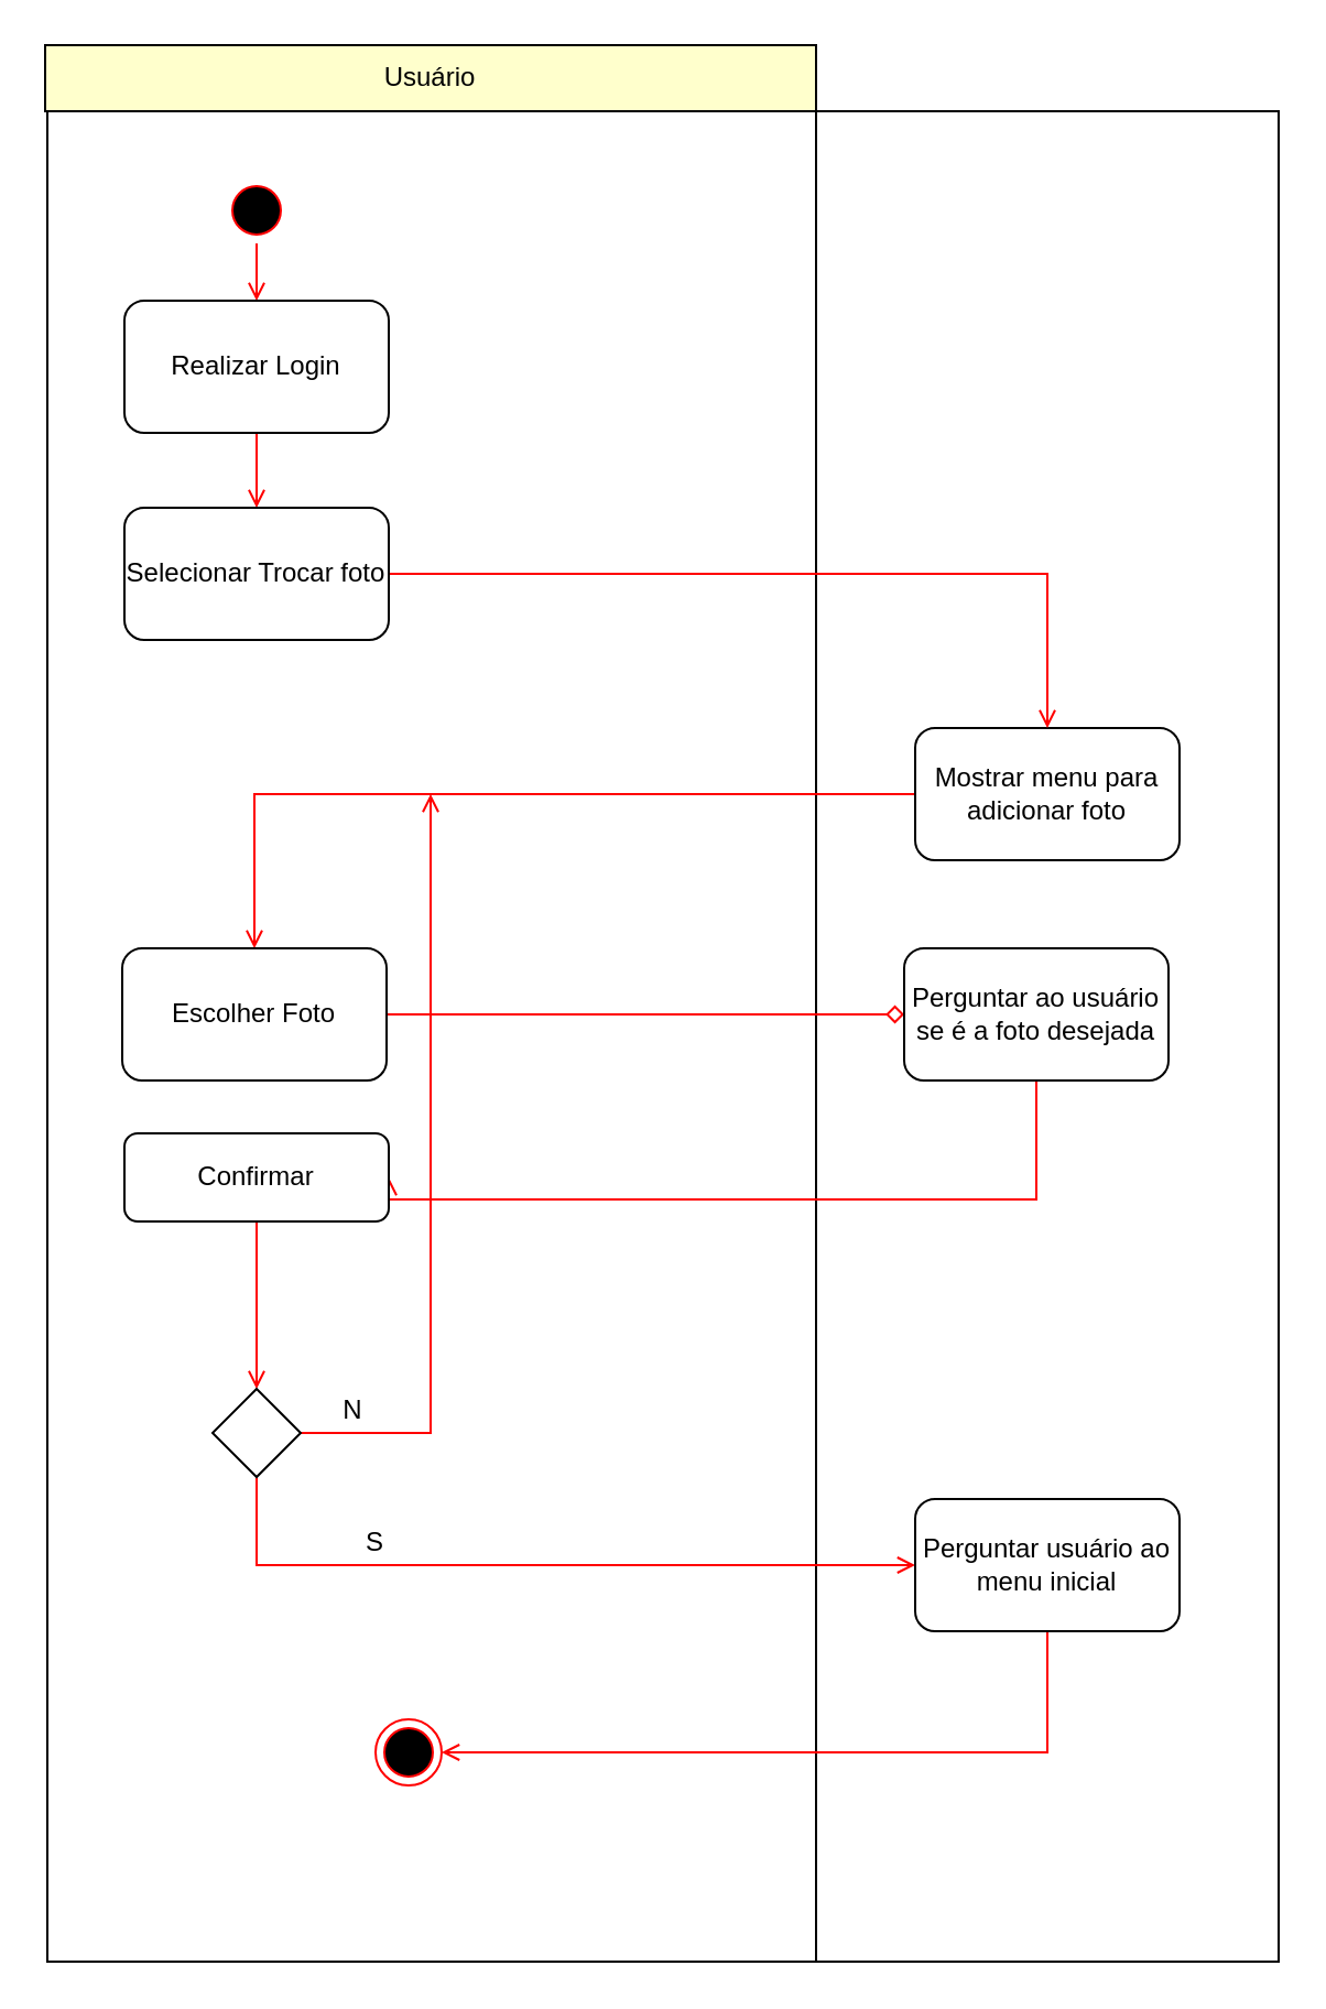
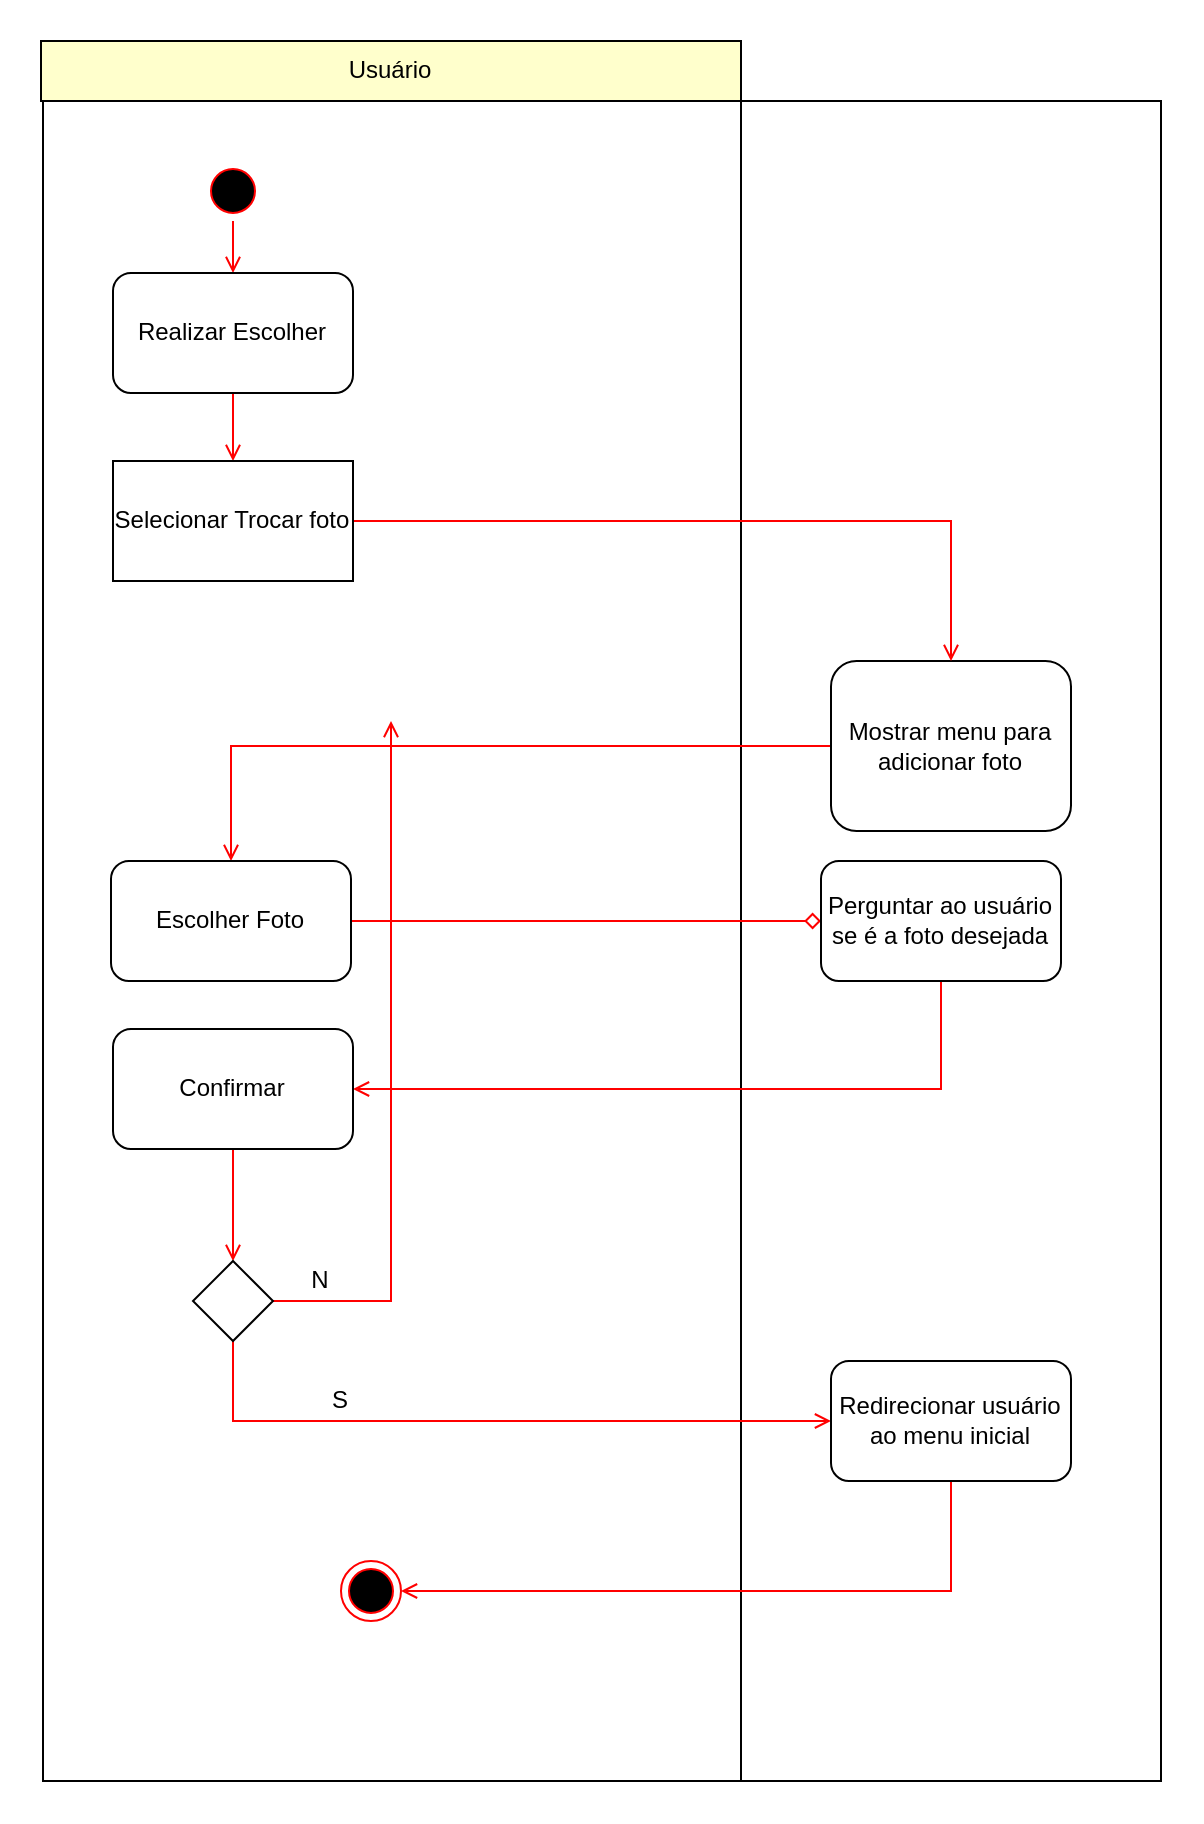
  <mxCell id="0" />
  <mxCell id="1" parent="0" />
  <mxCell id="2" value="" style="rounded=0;whiteSpace=wrap;html=1;" parent="1" vertex="1"><mxGeometry x="370" y="50" width="210" height="840" as="geometry" /></mxCell>
  <mxCell id="3" value="" style="rounded=0;whiteSpace=wrap;html=1;" parent="1" vertex="1"><mxGeometry x="21" y="50" width="349" height="840" as="geometry" /></mxCell>
  <mxCell id="4" value="" style="ellipse;html=1;shape=endState;fillColor=#000000;strokeColor=#ff0000;" parent="1" vertex="1"><mxGeometry x="170" y="780" width="30" height="30" as="geometry" /></mxCell>
  <mxCell id="5" value="Usuário" style="rounded=0;whiteSpace=wrap;html=1;strokeColor=#000000;fillColor=#FFFFCC;" parent="1" vertex="1"><mxGeometry x="20" y="20" width="350" height="30" as="geometry" /></mxCell>
  <mxCell id="6" value="" style="edgeStyle=orthogonalEdgeStyle;rounded=0;orthogonalLoop=1;jettySize=auto;html=1;endArrow=open;endFill=0;strokeColor=#FF0000;" edge="1" parent="1" source="7" target="9"><mxGeometry relative="1" as="geometry" /></mxCell>
  <mxCell id="7" value="" style="ellipse;html=1;shape=startState;fillColor=#000000;strokeColor=#ff0000;" parent="1" vertex="1"><mxGeometry x="101" y="80" width="30" height="30" as="geometry" /></mxCell>
  <mxCell id="8" value="" style="edgeStyle=orthogonalEdgeStyle;rounded=0;orthogonalLoop=1;jettySize=auto;html=1;endArrow=open;endFill=0;strokeColor=#FF0000;" edge="1" parent="1" source="9" target="26"><mxGeometry relative="1" as="geometry" /></mxCell>
- <mxCell id="9" value="Realizar Login" style="rounded=1;whiteSpace=wrap;html=1;" parent="1" vertex="1"><mxGeometry x="56" y="136" width="120" height="60" as="geometry" /></mxCell>
+ <mxCell id="9" value="Realizar Escolher" style="rounded=1;whiteSpace=wrap;html=1;" parent="1" vertex="1"><mxGeometry x="56" y="136" width="120" height="60" as="geometry" /></mxCell>
  <mxCell id="10" value="" style="edgeStyle=orthogonalEdgeStyle;rounded=0;orthogonalLoop=1;jettySize=auto;html=1;endArrow=open;endFill=0;strokeColor=#FF0000;exitX=0;exitY=0.5;exitDx=0;exitDy=0;" parent="1" source="11" target="13" edge="1"><mxGeometry relative="1" as="geometry"><mxPoint x="115" y="390" as="sourcePoint" /></mxGeometry></mxCell>
- <mxCell id="11" value="Mostrar menu para adicionar foto" style="rounded=1;whiteSpace=wrap;html=1;" parent="1" vertex="1"><mxGeometry x="415" y="330" width="120" height="60" as="geometry" /></mxCell>
+ <mxCell id="11" value="Mostrar menu para adicionar foto" style="rounded=1;whiteSpace=wrap;html=1;" parent="1" vertex="1"><mxGeometry x="415" y="330" width="120" height="85" as="geometry" /></mxCell>
  <mxCell id="12" value="" style="edgeStyle=orthogonalEdgeStyle;rounded=0;orthogonalLoop=1;jettySize=auto;html=1;endArrow=diamond;endFill=0;strokeColor=#FF0000;" parent="1" source="13" target="15" edge="1"><mxGeometry relative="1" as="geometry" /></mxCell>
  <mxCell id="13" value="Escolher Foto" style="rounded=1;whiteSpace=wrap;html=1;" parent="1" vertex="1"><mxGeometry x="55" y="430" width="120" height="60" as="geometry" /></mxCell>
  <mxCell id="14" style="edgeStyle=orthogonalEdgeStyle;rounded=0;orthogonalLoop=1;jettySize=auto;html=1;entryX=1;entryY=0.5;entryDx=0;entryDy=0;endArrow=open;endFill=0;strokeColor=#FF0000;" parent="1" source="15" target="17" edge="1"><mxGeometry relative="1" as="geometry"><Array as="points"><mxPoint x="470" y="544" /></Array></mxGeometry></mxCell>
  <mxCell id="15" value="Perguntar ao usuário se é a foto desejada" style="rounded=1;whiteSpace=wrap;html=1;" parent="1" vertex="1"><mxGeometry x="410" y="430" width="120" height="60" as="geometry" /></mxCell>
  <mxCell id="16" value="" style="edgeStyle=orthogonalEdgeStyle;rounded=0;orthogonalLoop=1;jettySize=auto;html=1;endArrow=open;endFill=0;strokeColor=#FF0000;" parent="1" source="17" target="20" edge="1"><mxGeometry relative="1" as="geometry" /></mxCell>
- <mxCell id="17" value="Confirmar" style="rounded=1;whiteSpace=wrap;html=1;" parent="1" vertex="1"><mxGeometry x="56" y="514" width="120" height="40" as="geometry" /></mxCell>
+ <mxCell id="17" value="Confirmar" style="rounded=1;whiteSpace=wrap;html=1;" parent="1" vertex="1"><mxGeometry x="56" y="514" width="120" height="60" as="geometry" /></mxCell>
  <mxCell id="18" style="edgeStyle=orthogonalEdgeStyle;rounded=0;orthogonalLoop=1;jettySize=auto;html=1;endArrow=open;endFill=0;strokeColor=#FF0000;" parent="1" source="20" edge="1"><mxGeometry relative="1" as="geometry"><Array as="points"><mxPoint x="195" y="650" /><mxPoint x="195" y="445" /></Array><mxPoint x="195" y="360" as="targetPoint" /></mxGeometry></mxCell>
  <mxCell id="19" style="edgeStyle=orthogonalEdgeStyle;rounded=0;orthogonalLoop=1;jettySize=auto;html=1;entryX=0;entryY=0.5;entryDx=0;entryDy=0;endArrow=open;endFill=0;strokeColor=#FF0000;" parent="1" source="20" target="23" edge="1"><mxGeometry relative="1" as="geometry"><Array as="points"><mxPoint x="116" y="710" /></Array></mxGeometry></mxCell>
  <mxCell id="20" value="" style="rhombus;whiteSpace=wrap;html=1;" parent="1" vertex="1"><mxGeometry x="96" y="630" width="40" height="40" as="geometry" /></mxCell>
  <mxCell id="21" value="N" style="text;html=1;strokeColor=none;fillColor=none;align=center;verticalAlign=middle;whiteSpace=wrap;rounded=0;" parent="1" vertex="1"><mxGeometry x="140" y="630" width="40" height="20" as="geometry" /></mxCell>
  <mxCell id="22" style="edgeStyle=orthogonalEdgeStyle;rounded=0;orthogonalLoop=1;jettySize=auto;html=1;entryX=1;entryY=0.5;entryDx=0;entryDy=0;endArrow=open;endFill=0;strokeColor=#FF0000;" parent="1" source="23" target="4" edge="1"><mxGeometry relative="1" as="geometry"><Array as="points"><mxPoint x="475" y="795" /></Array></mxGeometry></mxCell>
- <mxCell id="23" value="Perguntar usuário ao menu inicial" style="rounded=1;whiteSpace=wrap;html=1;" parent="1" vertex="1"><mxGeometry x="415" y="680" width="120" height="60" as="geometry" /></mxCell>
+ <mxCell id="23" value="Redirecionar usuário ao menu inicial" style="rounded=1;whiteSpace=wrap;html=1;" parent="1" vertex="1"><mxGeometry x="415" y="680" width="120" height="60" as="geometry" /></mxCell>
  <mxCell id="24" value="S" style="text;html=1;strokeColor=none;fillColor=none;align=center;verticalAlign=middle;whiteSpace=wrap;rounded=0;" parent="1" vertex="1"><mxGeometry x="150" y="690" width="40" height="20" as="geometry" /></mxCell>
  <mxCell id="25" style="edgeStyle=orthogonalEdgeStyle;rounded=0;orthogonalLoop=1;jettySize=auto;html=1;endArrow=open;endFill=0;strokeColor=#FF0000;" edge="1" parent="1" source="26" target="11"><mxGeometry relative="1" as="geometry" /></mxCell>
- <mxCell id="26" value="Selecionar Trocar foto" style="rounded=1;whiteSpace=wrap;html=1;" vertex="1" parent="1"><mxGeometry x="56" y="230" width="120" height="60" as="geometry" /></mxCell>
+ <mxCell id="26" value="Selecionar Trocar foto" style="whiteSpace=wrap;html=1;rounded=0;" vertex="1" parent="1"><mxGeometry x="56" y="230" width="120" height="60" as="geometry" /></mxCell>
